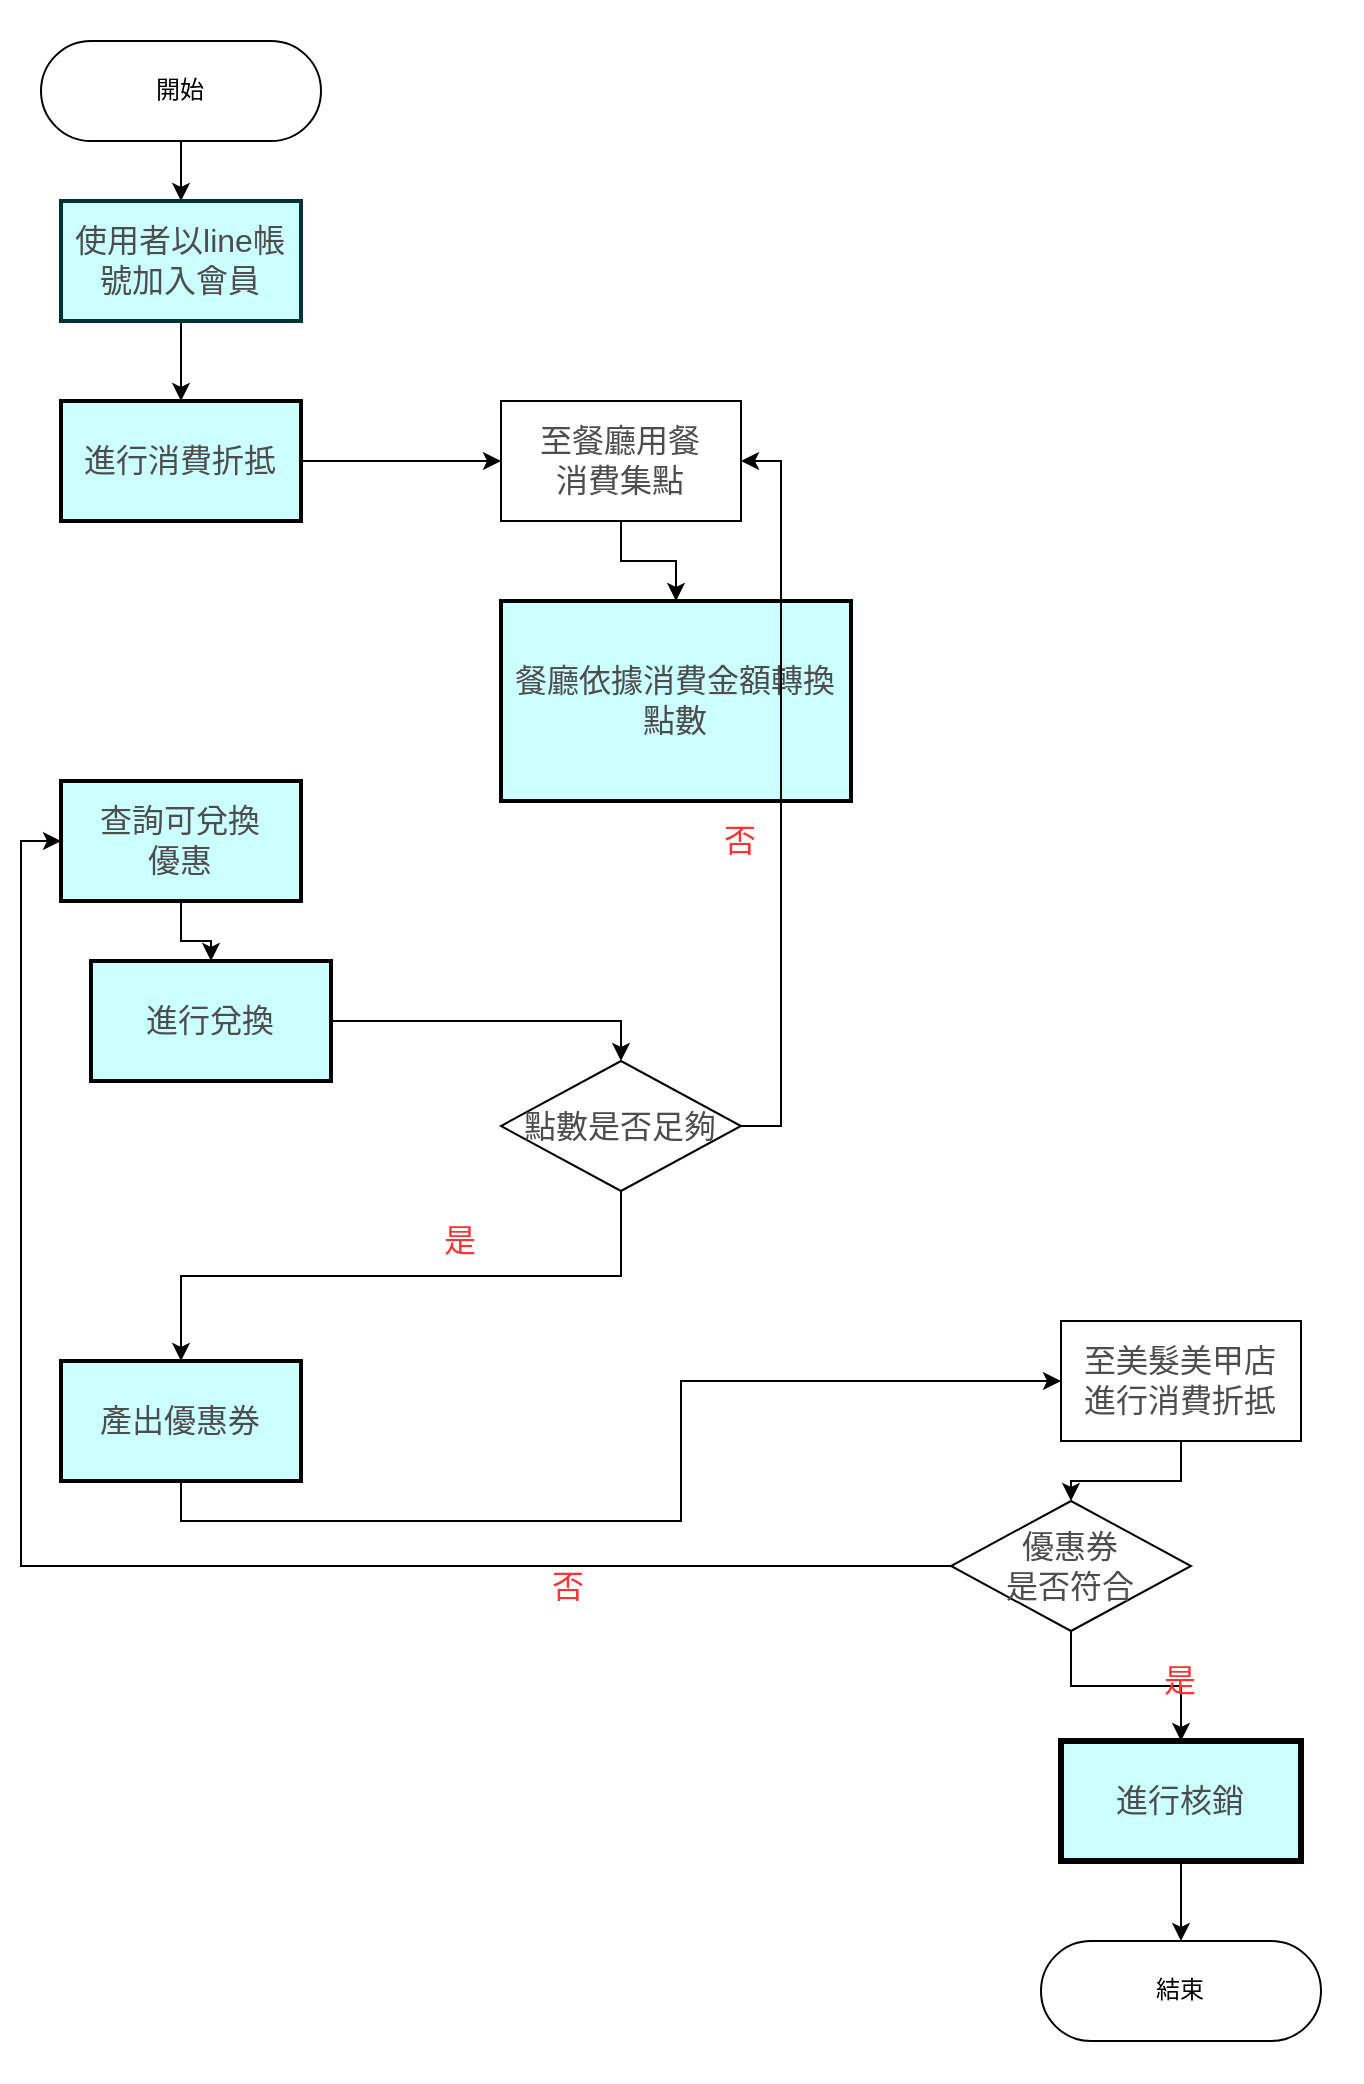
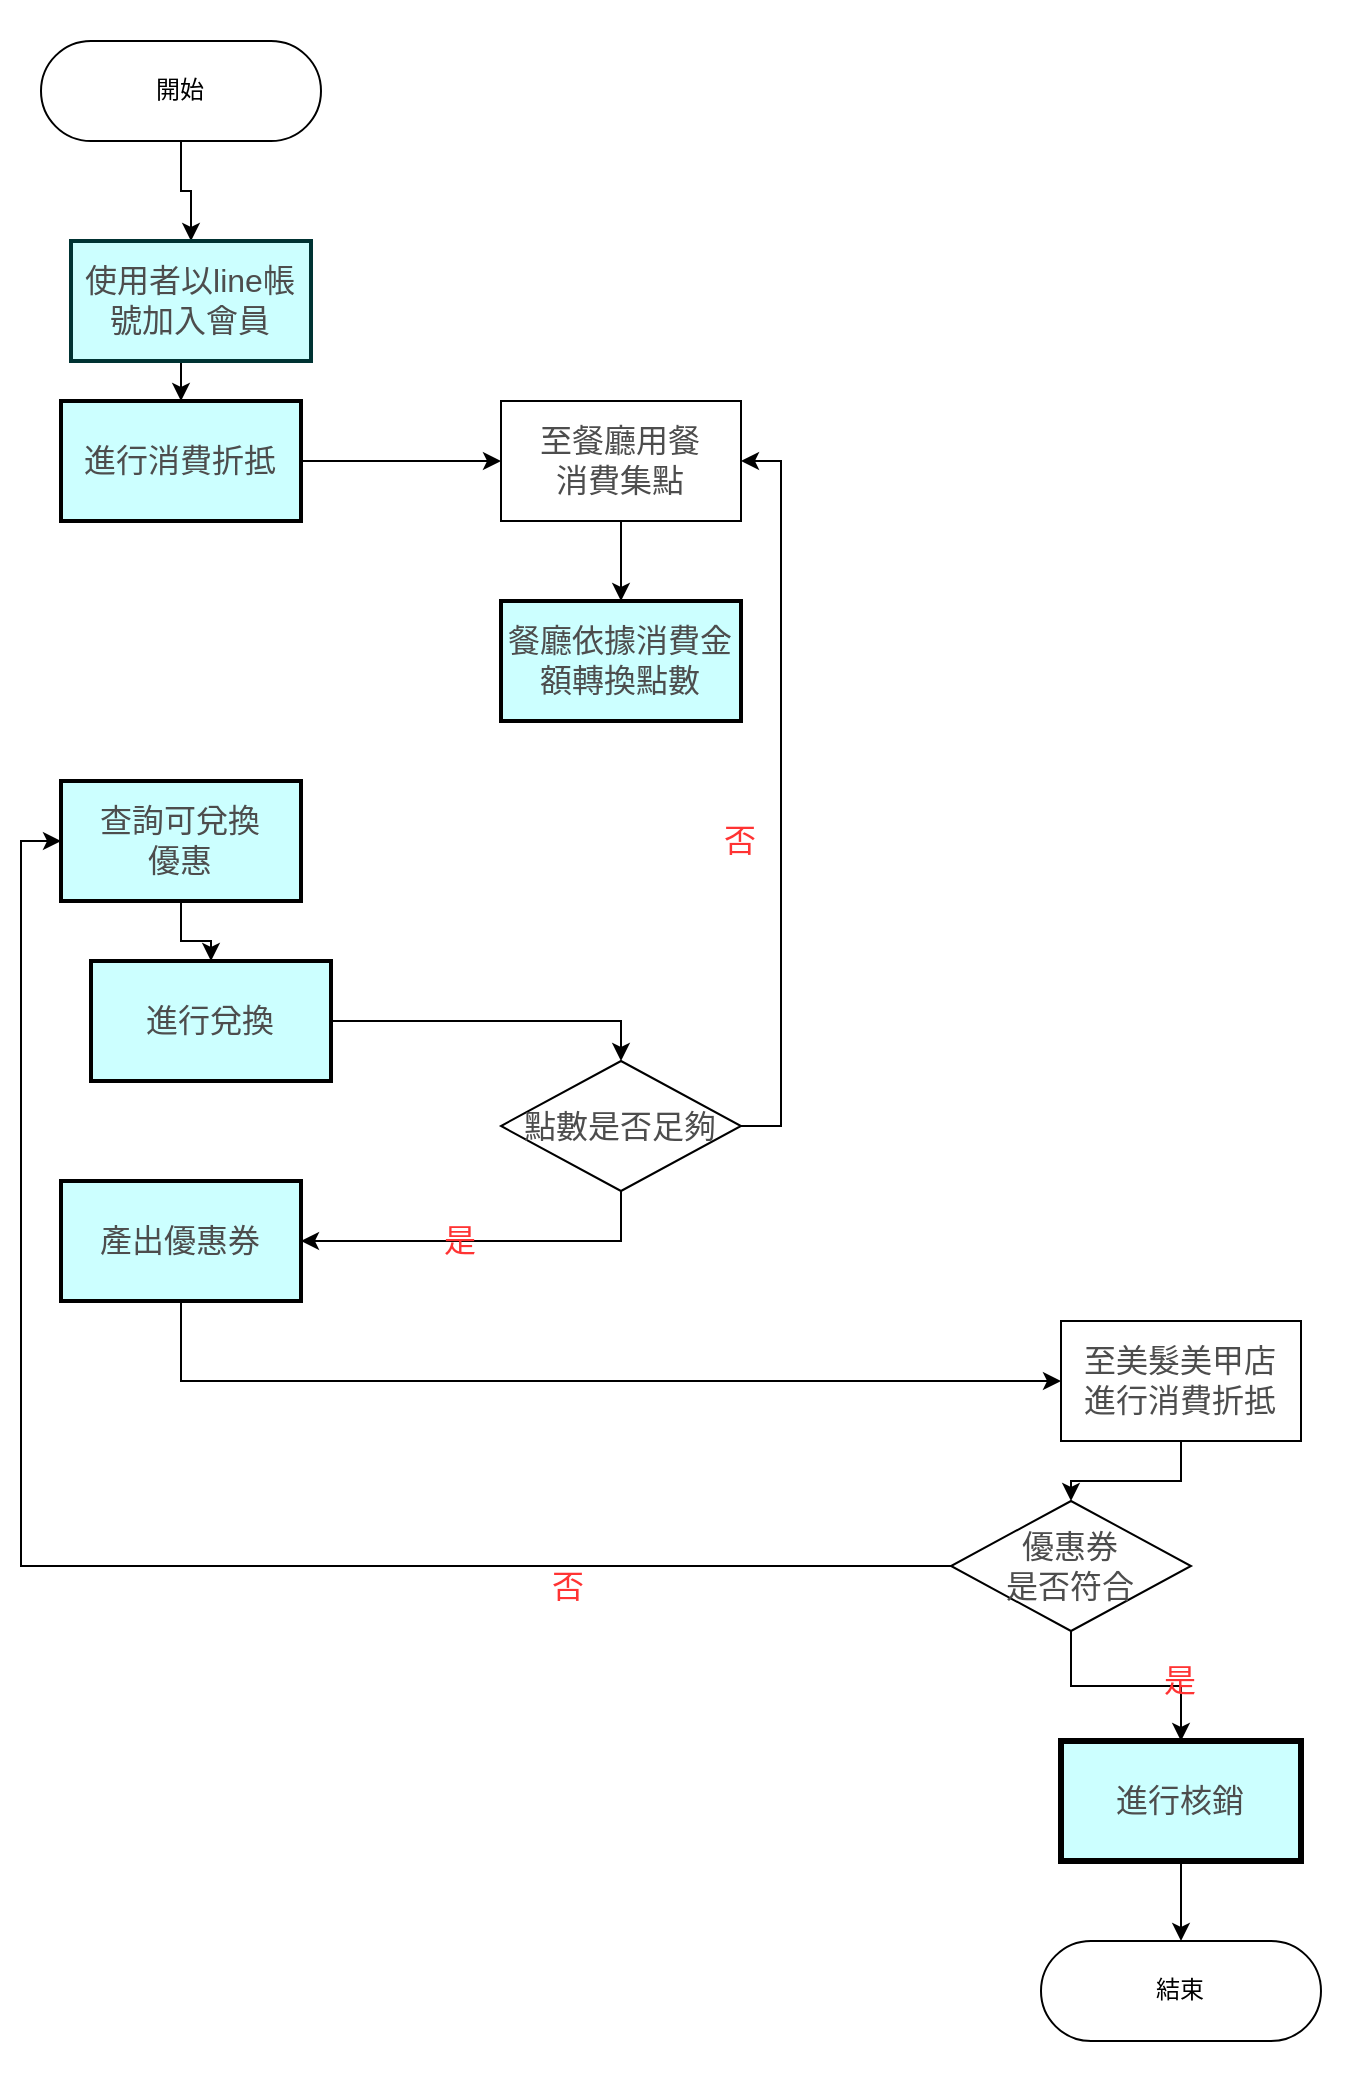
  <mxCell id="0" />
  <mxCell id="1" parent="0" />
  <mxCell id="2" style="edgeStyle=orthogonalEdgeStyle;rounded=0;orthogonalLoop=1;jettySize=auto;html=1;exitX=0.5;exitY=1;exitDx=0;exitDy=0;entryX=0.5;entryY=0;entryDx=0;entryDy=0;fontSize=16;fontColor=#4D4D4D;" edge="1" parent="1" source="3" target="5"><mxGeometry relative="1" as="geometry" /></mxCell>
  <mxCell id="3" value="開始" style="rounded=1;whiteSpace=wrap;html=1;arcSize=50;" vertex="1" parent="1"><mxGeometry x="20" y="20" width="140" height="50" as="geometry" /></mxCell>
  <mxCell id="4" style="edgeStyle=orthogonalEdgeStyle;rounded=0;orthogonalLoop=1;jettySize=auto;html=1;exitX=0.5;exitY=1;exitDx=0;exitDy=0;entryX=0.5;entryY=0;entryDx=0;entryDy=0;fontSize=16;fontColor=#4D4D4D;" edge="1" parent="1" source="5" target="7"><mxGeometry relative="1" as="geometry" /></mxCell>
- <mxCell id="5" value="使用者以line帳號加入會員" style="rounded=0;whiteSpace=wrap;html=1;fontSize=16;fontColor=#4D4D4D;strokeWidth=2;strokeColor=#003333;fillColor=#CCFFFF;" vertex="1" parent="1"><mxGeometry x="30" y="100" width="120" height="60" as="geometry" /></mxCell>
+ <mxCell id="5" value="使用者以line帳號加入會員" style="rounded=0;whiteSpace=wrap;html=1;fontSize=16;fontColor=#4D4D4D;strokeWidth=2;strokeColor=#003333;fillColor=#CCFFFF;" vertex="1" parent="1"><mxGeometry x="35" y="120" width="120" height="60" as="geometry" /></mxCell>
  <mxCell id="6" style="edgeStyle=orthogonalEdgeStyle;rounded=0;orthogonalLoop=1;jettySize=auto;html=1;exitX=1;exitY=0.5;exitDx=0;exitDy=0;fontSize=16;fontColor=#4D4D4D;" edge="1" parent="1" source="7" target="9"><mxGeometry relative="1" as="geometry" /></mxCell>
  <mxCell id="7" value="進行消費折抵" style="rounded=0;whiteSpace=wrap;html=1;fontSize=16;fontColor=#4D4D4D;strokeWidth=2;fillColor=#CCFFFF;" vertex="1" parent="1"><mxGeometry x="30" y="200" width="120" height="60" as="geometry" /></mxCell>
  <mxCell id="8" style="edgeStyle=orthogonalEdgeStyle;rounded=0;orthogonalLoop=1;jettySize=auto;html=1;exitX=0.5;exitY=1;exitDx=0;exitDy=0;fontSize=16;fontColor=#4D4D4D;" edge="1" parent="1" source="9" target="10"><mxGeometry relative="1" as="geometry" /></mxCell>
  <mxCell id="9" value="至餐廳用餐&lt;br&gt;消費集點" style="rounded=0;whiteSpace=wrap;html=1;fontSize=16;fontColor=#4D4D4D;" vertex="1" parent="1"><mxGeometry x="250" y="200" width="120" height="60" as="geometry" /></mxCell>
- <mxCell id="10" value="餐廳依據消費金額轉換點數" style="rounded=0;whiteSpace=wrap;html=1;fontSize=16;fontColor=#4D4D4D;strokeWidth=2;fillColor=#CCFFFF;" vertex="1" parent="1"><mxGeometry x="250" y="300" width="175" height="100" as="geometry" /></mxCell>
+ <mxCell id="10" value="餐廳依據消費金額轉換點數" style="rounded=0;whiteSpace=wrap;html=1;fontSize=16;fontColor=#4D4D4D;strokeWidth=2;fillColor=#CCFFFF;" vertex="1" parent="1"><mxGeometry x="250" y="300" width="120" height="60" as="geometry" /></mxCell>
  <mxCell id="11" style="edgeStyle=orthogonalEdgeStyle;rounded=0;orthogonalLoop=1;jettySize=auto;html=1;exitX=0.5;exitY=1;exitDx=0;exitDy=0;fontSize=16;fontColor=#4D4D4D;" edge="1" parent="1" source="12" target="14"><mxGeometry relative="1" as="geometry" /></mxCell>
  <mxCell id="12" value="查詢可兌換&lt;br&gt;優惠" style="rounded=0;whiteSpace=wrap;html=1;fontSize=16;fontColor=#4D4D4D;strokeWidth=2;fillColor=#CCFFFF;" vertex="1" parent="1"><mxGeometry x="30" y="390" width="120" height="60" as="geometry" /></mxCell>
  <mxCell id="13" style="edgeStyle=orthogonalEdgeStyle;rounded=0;orthogonalLoop=1;jettySize=auto;html=1;exitX=1;exitY=0.5;exitDx=0;exitDy=0;fontSize=16;fontColor=#4D4D4D;entryX=0.5;entryY=0;entryDx=0;entryDy=0;" edge="1" parent="1" source="14" target="17"><mxGeometry relative="1" as="geometry" /></mxCell>
  <mxCell id="14" value="進行兌換" style="rounded=0;whiteSpace=wrap;html=1;fontSize=16;fontColor=#4D4D4D;strokeWidth=2;fillColor=#CCFFFF;" vertex="1" parent="1"><mxGeometry x="45" y="480" width="120" height="60" as="geometry" /></mxCell>
  <mxCell id="15" style="edgeStyle=orthogonalEdgeStyle;rounded=0;orthogonalLoop=1;jettySize=auto;html=1;exitX=0.5;exitY=1;exitDx=0;exitDy=0;fontSize=16;fontColor=#4D4D4D;" edge="1" parent="1" source="17" target="19"><mxGeometry relative="1" as="geometry" /></mxCell>
  <mxCell id="16" style="edgeStyle=orthogonalEdgeStyle;rounded=0;orthogonalLoop=1;jettySize=auto;html=1;exitX=1;exitY=0.5;exitDx=0;exitDy=0;entryX=1;entryY=0.5;entryDx=0;entryDy=0;fontSize=16;fontColor=#FF3333;" edge="1" parent="1" source="17" target="9"><mxGeometry relative="1" as="geometry" /></mxCell>
  <mxCell id="17" value="點數是否足夠" style="rhombus;whiteSpace=wrap;html=1;fontSize=16;fontColor=#4D4D4D;" vertex="1" parent="1"><mxGeometry x="250" y="530" width="120" height="65" as="geometry" /></mxCell>
  <mxCell id="18" style="edgeStyle=orthogonalEdgeStyle;rounded=0;orthogonalLoop=1;jettySize=auto;html=1;exitX=0.5;exitY=1;exitDx=0;exitDy=0;entryX=0;entryY=0.5;entryDx=0;entryDy=0;fontSize=16;fontColor=#FF3333;" edge="1" parent="1" source="19" target="23"><mxGeometry relative="1" as="geometry" /></mxCell>
- <mxCell id="19" value="產出優惠券" style="rounded=0;whiteSpace=wrap;html=1;fontSize=16;fontColor=#4D4D4D;strokeWidth=2;fillColor=#CCFFFF;" vertex="1" parent="1"><mxGeometry x="30" y="680" width="120" height="60" as="geometry" /></mxCell>
+ <mxCell id="19" value="產出優惠券" style="rounded=0;whiteSpace=wrap;html=1;fontSize=16;fontColor=#4D4D4D;strokeWidth=2;fillColor=#CCFFFF;" vertex="1" parent="1"><mxGeometry x="30" y="590" width="120" height="60" as="geometry" /></mxCell>
  <mxCell id="20" value="否" style="text;html=1;strokeColor=none;fillColor=none;align=center;verticalAlign=middle;whiteSpace=wrap;rounded=0;fontSize=16;fontColor=#FF3333;" vertex="1" parent="1"><mxGeometry x="350" y="410" width="40" height="20" as="geometry" /></mxCell>
  <mxCell id="21" value="是" style="text;html=1;strokeColor=none;fillColor=none;align=center;verticalAlign=middle;whiteSpace=wrap;rounded=0;fontSize=16;fontColor=#FF3333;" vertex="1" parent="1"><mxGeometry x="210" y="610" width="40" height="20" as="geometry" /></mxCell>
  <mxCell id="22" style="edgeStyle=orthogonalEdgeStyle;rounded=0;orthogonalLoop=1;jettySize=auto;html=1;exitX=0.5;exitY=1;exitDx=0;exitDy=0;entryX=0.5;entryY=0;entryDx=0;entryDy=0;fontSize=16;fontColor=#FF3333;" edge="1" parent="1" source="23" target="26"><mxGeometry relative="1" as="geometry" /></mxCell>
  <mxCell id="23" value="至美髮美甲店&lt;br&gt;進行消費折抵" style="rounded=0;whiteSpace=wrap;html=1;fontSize=16;fontColor=#4D4D4D;" vertex="1" parent="1"><mxGeometry x="530" y="660" width="120" height="60" as="geometry" /></mxCell>
  <mxCell id="24" style="edgeStyle=orthogonalEdgeStyle;rounded=0;orthogonalLoop=1;jettySize=auto;html=1;exitX=0;exitY=0.5;exitDx=0;exitDy=0;fontSize=16;fontColor=#FF3333;entryX=0;entryY=0.5;entryDx=0;entryDy=0;" edge="1" parent="1" source="26" target="12"><mxGeometry relative="1" as="geometry"><mxPoint x="-20" y="500" as="targetPoint" /></mxGeometry></mxCell>
  <mxCell id="25" style="edgeStyle=orthogonalEdgeStyle;rounded=0;orthogonalLoop=1;jettySize=auto;html=1;exitX=0.5;exitY=1;exitDx=0;exitDy=0;fontSize=16;fontColor=#FF3333;" edge="1" parent="1" source="26" target="28"><mxGeometry relative="1" as="geometry" /></mxCell>
  <mxCell id="26" value="優惠券&lt;br&gt;是否符合" style="rhombus;whiteSpace=wrap;html=1;fontSize=16;fontColor=#4D4D4D;" vertex="1" parent="1"><mxGeometry x="475" y="750" width="120" height="65" as="geometry" /></mxCell>
  <mxCell id="27" style="edgeStyle=orthogonalEdgeStyle;rounded=0;orthogonalLoop=1;jettySize=auto;html=1;exitX=0.5;exitY=1;exitDx=0;exitDy=0;fontSize=16;fontColor=#FF3333;" edge="1" parent="1" source="28" target="31"><mxGeometry relative="1" as="geometry" /></mxCell>
  <mxCell id="28" value="進行核銷" style="rounded=0;whiteSpace=wrap;html=1;fontSize=16;fontColor=#4D4D4D;strokeWidth=3;fillColor=#CCFFFF;" vertex="1" parent="1"><mxGeometry x="530" y="870" width="120" height="60" as="geometry" /></mxCell>
  <mxCell id="29" value="是" style="text;html=1;strokeColor=none;fillColor=none;align=center;verticalAlign=middle;whiteSpace=wrap;rounded=0;fontSize=16;fontColor=#FF3333;" vertex="1" parent="1"><mxGeometry x="570" y="830" width="40" height="20" as="geometry" /></mxCell>
  <mxCell id="30" value="否" style="text;html=1;strokeColor=none;fillColor=none;align=center;verticalAlign=middle;whiteSpace=wrap;rounded=0;fontSize=16;fontColor=#FF3333;" vertex="1" parent="1"><mxGeometry x="264" y="782.5" width="40" height="20" as="geometry" /></mxCell>
  <mxCell id="31" value="結束" style="rounded=1;whiteSpace=wrap;html=1;arcSize=50;" vertex="1" parent="1"><mxGeometry x="520" y="970" width="140" height="50" as="geometry" /></mxCell>
